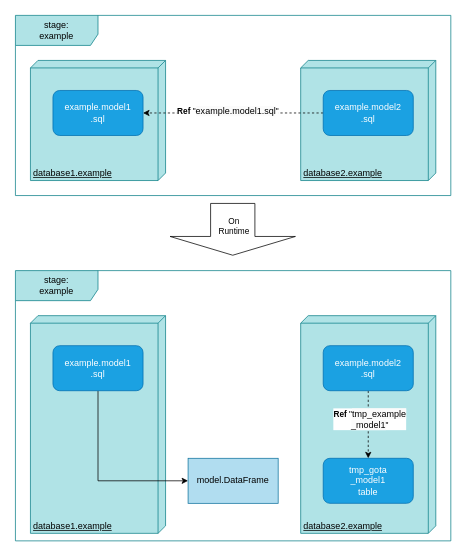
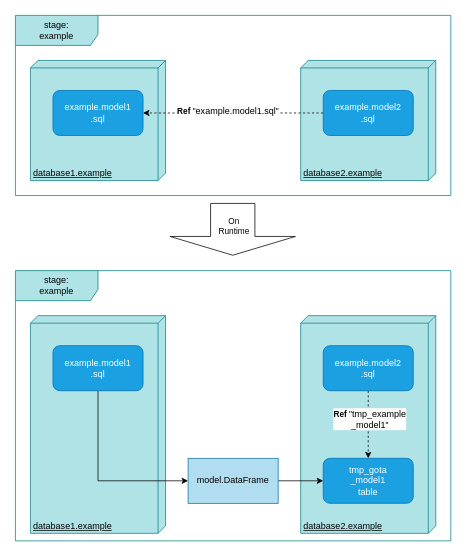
  <mxCell id="0" />
  <mxCell id="1" parent="0" />
  <mxCell id="2" value="database2.example" style="verticalAlign=bottom;align=left;spacingTop=8;spacingLeft=2;spacingRight=12;shape=cube;size=10;direction=south;fontStyle=4;html=1;whiteSpace=wrap;fillColor=#b0e3e6;strokeColor=#0e8088;" vertex="1" parent="1"><mxGeometry x="400" y="80" width="180" height="160" as="geometry" /></mxCell>
  <mxCell id="3" value="database1.example" style="verticalAlign=bottom;align=left;spacingTop=8;spacingLeft=2;spacingRight=12;shape=cube;size=10;direction=south;fontStyle=4;html=1;whiteSpace=wrap;fillColor=#b0e3e6;strokeColor=#0e8088;" vertex="1" parent="1"><mxGeometry y="80" width="180" height="160" as="geometry" x="40" /></mxCell>
  <mxCell id="4" value="example.model1&lt;div&gt;.sql&lt;/div&gt;" style="rounded=1;whiteSpace=wrap;html=1;fillColor=#1ba1e2;strokeColor=#006EAF;fontColor=#ffffff;" vertex="1" parent="1"><mxGeometry x="70" y="120" width="120" height="60" as="geometry" /></mxCell>
  <mxCell id="5" style="edgeStyle=orthogonalEdgeStyle;rounded=0;orthogonalLoop=1;jettySize=auto;html=1;exitX=0;exitY=0.5;exitDx=0;exitDy=0;entryX=1;entryY=0.5;entryDx=0;entryDy=0;dashed=1;" edge="1" parent="1" source="7" target="4"><mxGeometry relative="1" as="geometry" /></mxCell>
  <mxCell id="6" value="&lt;b&gt;Ref&lt;/b&gt; &quot;&lt;span style=&quot;font-size: 12px; text-wrap: wrap; background-color: rgb(251, 251, 251);&quot;&gt;example.model1&lt;/span&gt;&lt;span style=&quot;background-color: rgb(251, 251, 251); font-size: 12px; text-wrap: wrap;&quot;&gt;.sql&lt;/span&gt;&quot;" style="edgeLabel;html=1;align=center;verticalAlign=middle;resizable=0;points=[];" vertex="1" connectable="0" parent="5"><mxGeometry x="0.069" y="-3" relative="1" as="geometry"><mxPoint as="offset" /></mxGeometry></mxCell>
  <mxCell id="7" value="example.model2&lt;div&gt;.sql&lt;/div&gt;" style="rounded=1;whiteSpace=wrap;html=1;fillColor=#1ba1e2;strokeColor=#006EAF;fontColor=#ffffff;" vertex="1" parent="1"><mxGeometry x="430" y="120" width="120" height="60" as="geometry" /></mxCell>
  <mxCell id="8" value="&lt;div&gt;stage:&lt;/div&gt;example" style="shape=umlFrame;whiteSpace=wrap;html=1;pointerEvents=0;width=110;height=40;fillColor=#b0e3e6;strokeColor=#0e8088;" vertex="1" parent="1"><mxGeometry x="20" y="20" width="580" height="240" as="geometry" /></mxCell>
  <mxCell id="9" value="" style="shape=flexArrow;endArrow=classic;html=1;rounded=0;endWidth=107;endSize=8;width=59;" edge="1" parent="1"><mxGeometry width="50" height="50" relative="1" as="geometry"><mxPoint x="309.5" y="270" as="sourcePoint" /><mxPoint x="309.5" y="340" as="targetPoint" /></mxGeometry></mxCell>
  <mxCell id="10" value="On&lt;div&gt;Runtime&lt;/div&gt;" style="edgeLabel;html=1;align=center;verticalAlign=middle;resizable=0;points=[];" vertex="1" connectable="0" parent="9"><mxGeometry x="-0.143" y="3" relative="1" as="geometry"><mxPoint x="-2" as="offset" /></mxGeometry></mxCell>
  <mxCell id="11" value="database2.example" style="verticalAlign=bottom;align=left;spacingTop=8;spacingLeft=2;spacingRight=12;shape=cube;size=10;direction=south;fontStyle=4;html=1;whiteSpace=wrap;fillColor=#b0e3e6;strokeColor=#0e8088;" vertex="1" parent="1"><mxGeometry x="400" y="420" width="180" height="290" as="geometry" /></mxCell>
  <mxCell id="12" value="database1.example" style="verticalAlign=bottom;align=left;spacingTop=8;spacingLeft=2;spacingRight=12;shape=cube;size=10;direction=south;fontStyle=4;html=1;whiteSpace=wrap;fillColor=#b0e3e6;strokeColor=#0e8088;" vertex="1" parent="1"><mxGeometry y="420" width="180" height="290" as="geometry" x="40" /></mxCell>
  <mxCell id="13" style="edgeStyle=orthogonalEdgeStyle;rounded=0;orthogonalLoop=1;jettySize=auto;html=1;entryX=0;entryY=0.5;entryDx=0;entryDy=0;" edge="1" parent="1" source="14" target="20"><mxGeometry relative="1" as="geometry"><Array as="points"><mxPoint x="130" y="640" /></Array></mxGeometry></mxCell>
  <mxCell id="14" value="example.model1&lt;div&gt;.sql&lt;/div&gt;" style="rounded=1;whiteSpace=wrap;html=1;fillColor=#1ba1e2;strokeColor=#006EAF;fontColor=#ffffff;" vertex="1" parent="1"><mxGeometry x="70" y="460" width="120" height="60" as="geometry" /></mxCell>
  <mxCell id="15" style="edgeStyle=orthogonalEdgeStyle;rounded=0;orthogonalLoop=1;jettySize=auto;html=1;exitX=0.5;exitY=1;exitDx=0;exitDy=0;entryX=0.5;entryY=0;entryDx=0;entryDy=0;dashed=1;" edge="1" parent="1" source="17" target="21"><mxGeometry relative="1" as="geometry" /></mxCell>
  <mxCell id="16" value="&lt;b&gt;Ref&lt;/b&gt; &quot;&lt;span style=&quot;font-size: 12px; text-wrap: wrap; background-color: rgb(251, 251, 251);&quot;&gt;tmp_example&lt;br&gt;&lt;/span&gt;&lt;span style=&quot;background-color: rgb(251, 251, 251); font-size: 12px; text-wrap: wrap;&quot;&gt;_model1&lt;/span&gt;&quot;" style="edgeLabel;html=1;align=center;verticalAlign=middle;resizable=0;points=[];" vertex="1" connectable="0" parent="15"><mxGeometry x="-0.178" y="1" relative="1" as="geometry"><mxPoint as="offset" /></mxGeometry></mxCell>
  <mxCell id="17" value="example.model2&lt;div&gt;.sql&lt;/div&gt;" style="rounded=1;whiteSpace=wrap;html=1;fillColor=#1ba1e2;strokeColor=#006EAF;fontColor=#ffffff;" vertex="1" parent="1"><mxGeometry x="430" y="460" width="120" height="60" as="geometry" /></mxCell>
  <mxCell id="18" value="&lt;div&gt;stage:&lt;/div&gt;example" style="shape=umlFrame;whiteSpace=wrap;html=1;pointerEvents=0;width=110;height=40;fillColor=#b0e3e6;strokeColor=#0e8088;" vertex="1" parent="1"><mxGeometry x="20" y="360" width="580" height="360" as="geometry" /></mxCell>
+ <mxCell id="19" style="edgeStyle=orthogonalEdgeStyle;rounded=0;orthogonalLoop=1;jettySize=auto;html=1;exitX=1;exitY=0.5;exitDx=0;exitDy=0;entryX=0;entryY=0.5;entryDx=0;entryDy=0;" edge="1" parent="1" source="20" target="21"><mxGeometry relative="1" as="geometry" /></mxCell>
  <mxCell id="20" value="model.DataFrame" style="rounded=0;whiteSpace=wrap;html=1;fillColor=#b1ddf0;strokeColor=#10739e;" vertex="1" parent="1"><mxGeometry x="250" y="610" width="120" height="60" as="geometry" /></mxCell>
  <mxCell id="21" value="tmp_gota&lt;div&gt;_model1&lt;/div&gt;&lt;div&gt;table&lt;/div&gt;" style="rounded=1;whiteSpace=wrap;html=1;fillColor=#1ba1e2;strokeColor=#006EAF;fontColor=#ffffff;" vertex="1" parent="1"><mxGeometry x="430" y="610" width="120" height="60" as="geometry" /></mxCell>
